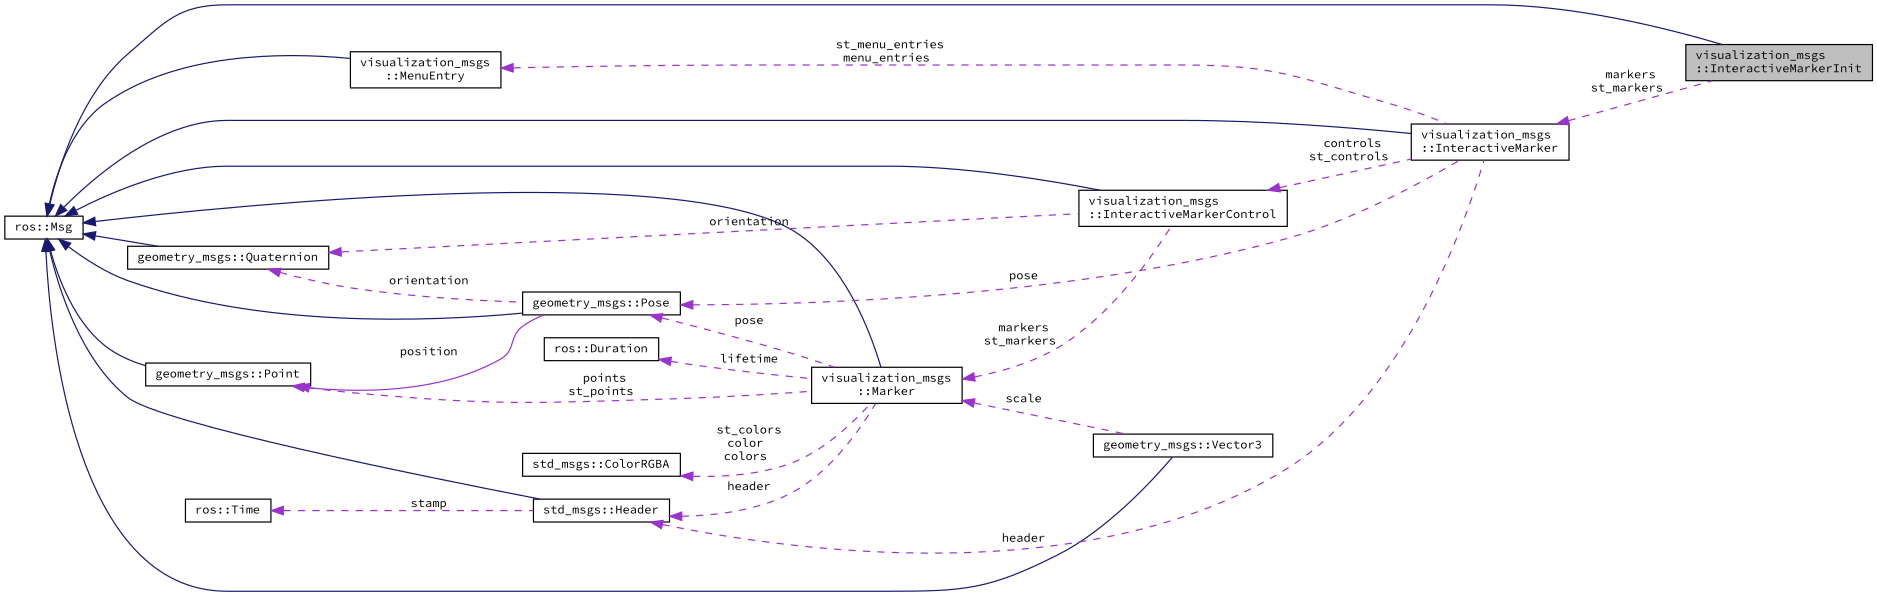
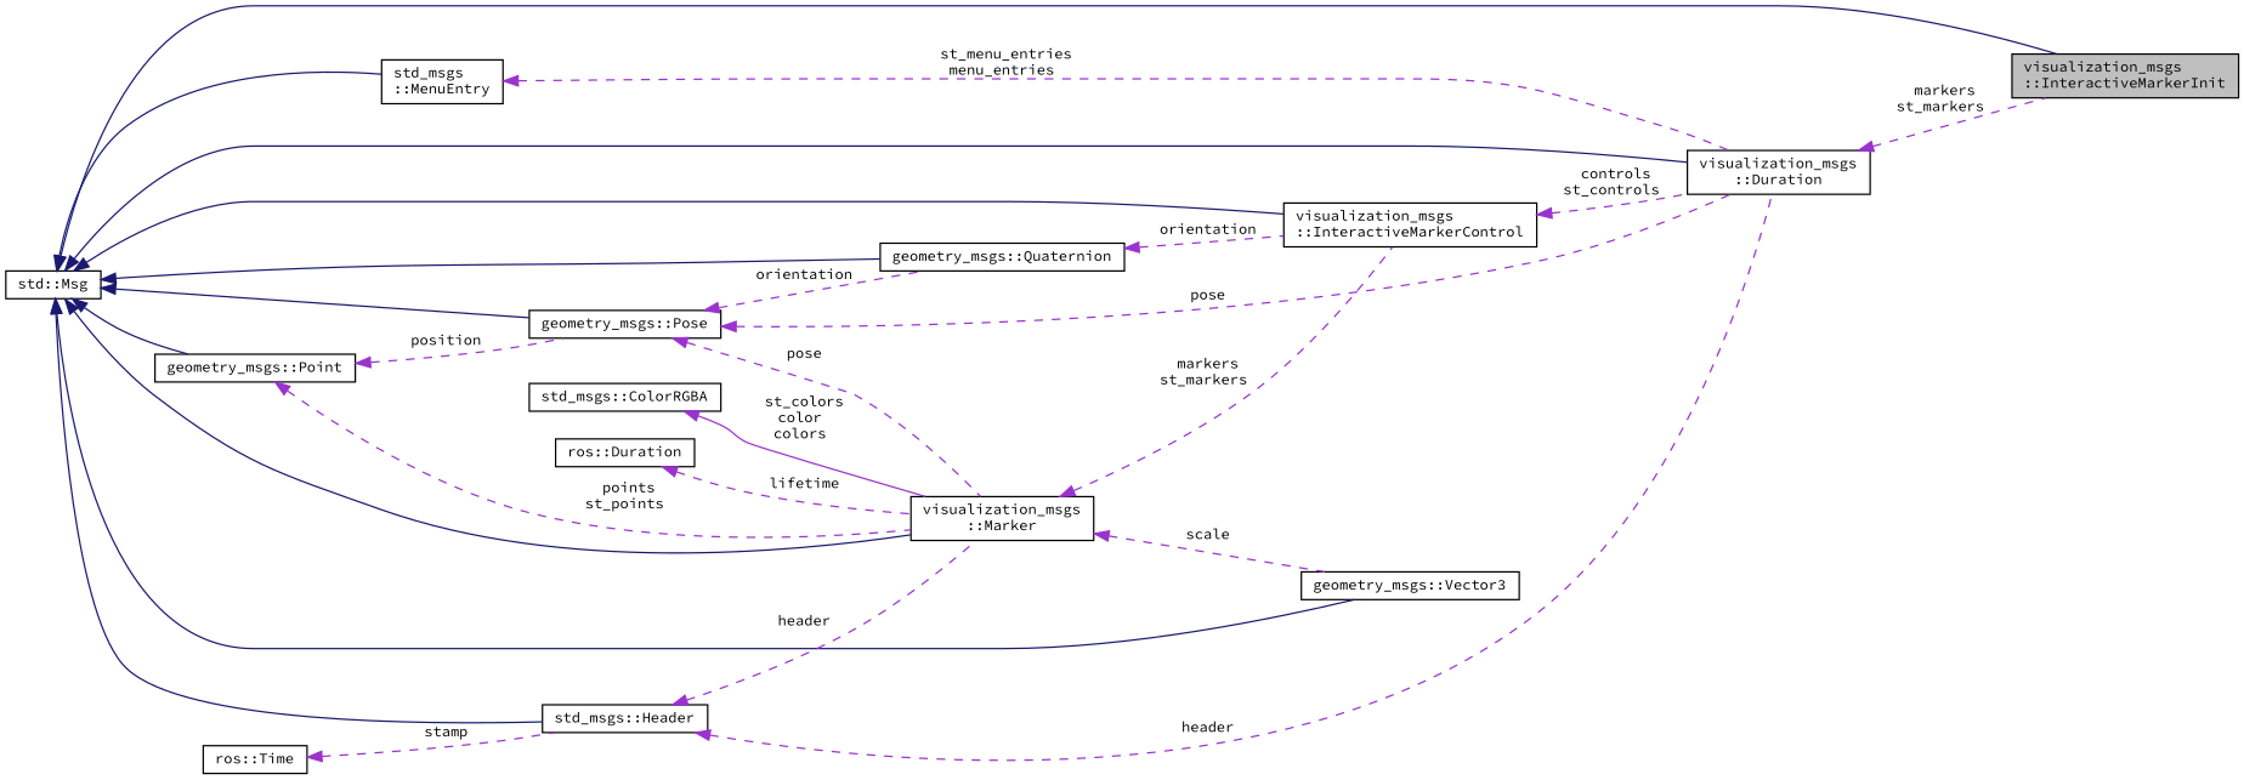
  digraph {
    fontname="Source Code Pro"
    rankdir=LR
    node [color=black fillcolor=white fontname="Source Code Pro" fontsize=10 shape=record style=filled]
    edge [color=darkorchid3 dir=back fontname="Source Code Pro" fontsize=10 labelfontname=Helvetica labelfontsize=10 style=dashed]
    n1 [fillcolor=grey75 fontcolor=black height=0.2 label="visualization_msgs\l::InteractiveMarkerInit" width=0.4]
-   n2 [height=0.2 label="ros::Msg" width=0.4]
-   n3 [height=0.2 label="visualization_msgs\l::InteractiveMarker" width=0.4]
+   n2 [height=0.2 label="std::Msg" width=0.4]
+   n3 [height=0.2 label="visualization_msgs\l::Duration" width=0.4]
    n4 [height=0.2 label="visualization_msgs\l::InteractiveMarkerControl" width=0.4]
    n5 [height=0.2 label="geometry_msgs::Quaternion" width=0.4]
    n6 [height=0.2 label="visualization_msgs\l::Marker" width=0.4]
    n7 [height=0.2 label="geometry_msgs::Vector3" width=0.4]
    n8 [height=0.2 label="geometry_msgs::Pose" width=0.4]
    n9 [height=0.2 label="geometry_msgs::Point" width=0.4]
    n10 [height=0.2 label="std_msgs::Header" width=0.4]
-   n11 [height=0.2 label="visualization_msgs\l::MenuEntry" width=0.4]
+   n11 [height=0.2 label="std_msgs\l::MenuEntry" width=0.4]
    n12 [height=0.2 label="std_msgs::ColorRGBA" width=0.4]
    n13 [height=0.2 label="ros::Duration" width=0.4]
    n14 [height=0.2 label="ros::Time" width=0.4]
    n2 -> n1 [color=midnightblue style=solid]
    n2 -> n3 [color=midnightblue style=solid]
    n2 -> n4 [color=midnightblue style=solid]
    n2 -> n5 [color=midnightblue style=solid]
    n2 -> n6 [color=midnightblue style=solid]
    n2 -> n7 [color=midnightblue style=solid]
    n2 -> n8 [color=midnightblue style=solid]
    n2 -> n9 [color=midnightblue style=solid]
    n2 -> n10 [color=midnightblue style=solid]
    n2 -> n11 [color=midnightblue style=solid]
    n3 -> n1 [label=" markers\nst_markers"]
    n4 -> n3 [label=" controls\nst_controls"]
    n5 -> n4 [label=" orientation"]
-   n5 -> n8 [label=" orientation"]
+   n8 -> n5 [label=" orientation"]
    n6 -> n4 [label=" markers\nst_markers"]
    n6 -> n7 [label=" scale"]
    n8 -> n3 [label=" pose"]
    n8 -> n6 [label=" pose"]
    n9 -> n6 [label=" points\nst_points"]
-   n9 -> n8 [label=" position" style=solid]
+   n9 -> n8 [label=" position"]
    n10 -> n3 [label=" header"]
    n10 -> n6 [label=" header"]
    n11 -> n3 [label=" st_menu_entries\nmenu_entries"]
-   n12 -> n6 [label=" st_colors\ncolor\ncolors"]
+   n12 -> n6 [label=" st_colors\ncolor\ncolors" style=solid]
    n13 -> n6 [label=" lifetime"]
    n14 -> n10 [label=" stamp"]
  }
